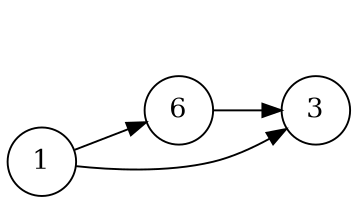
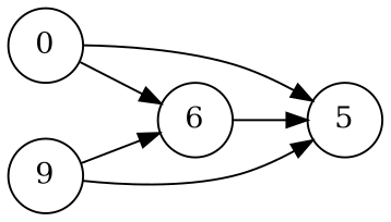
  digraph {
    rankdir=LR
    node [shape=circle]
    n1 [label=6]
-   3
-   1
+   0
+   3 [label=5]
+   1 [label=9]
    n1 -> 3
+   0 -> n1
+   0 -> 3
    1 -> n1
    1 -> 3
  }
